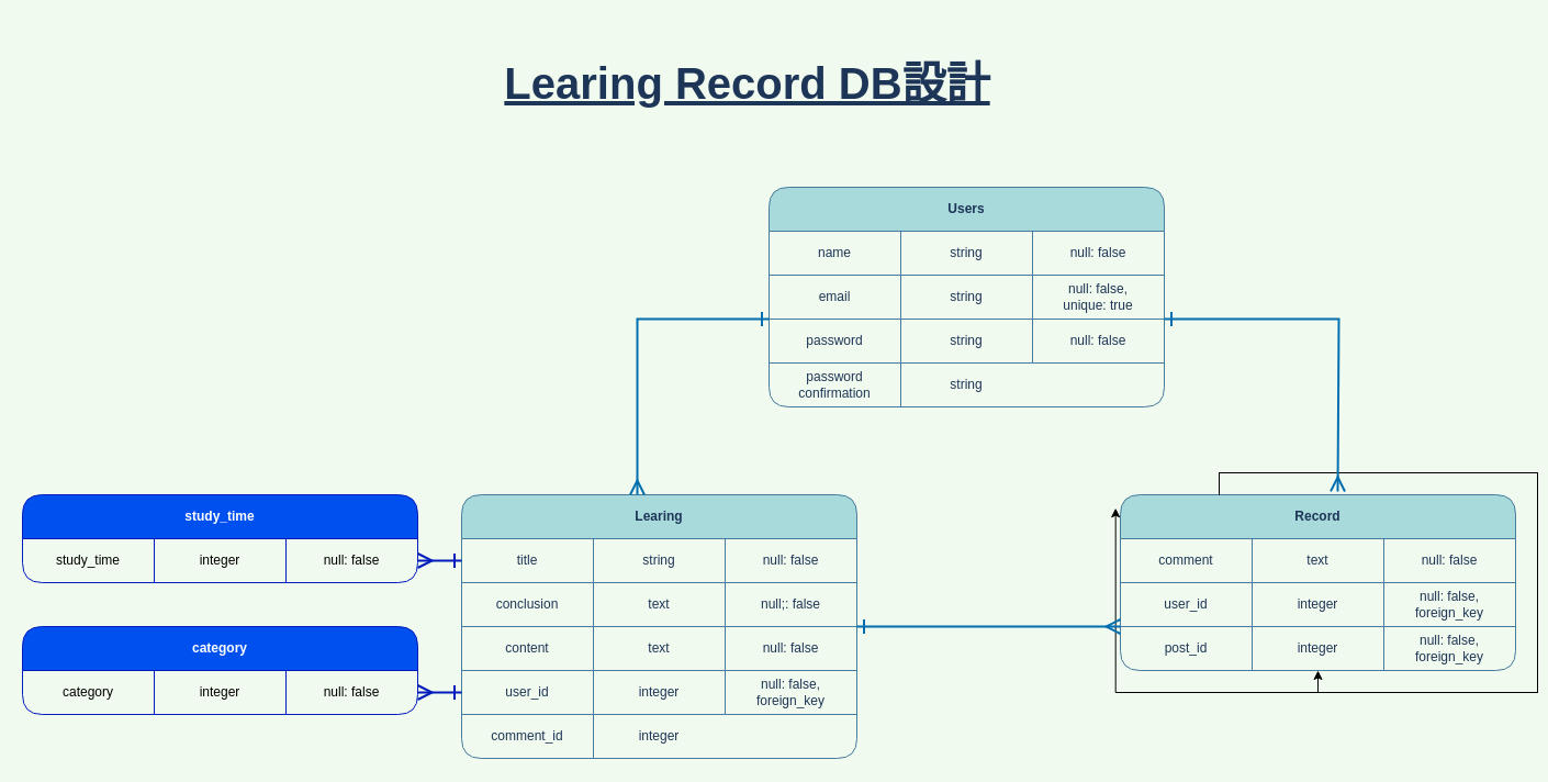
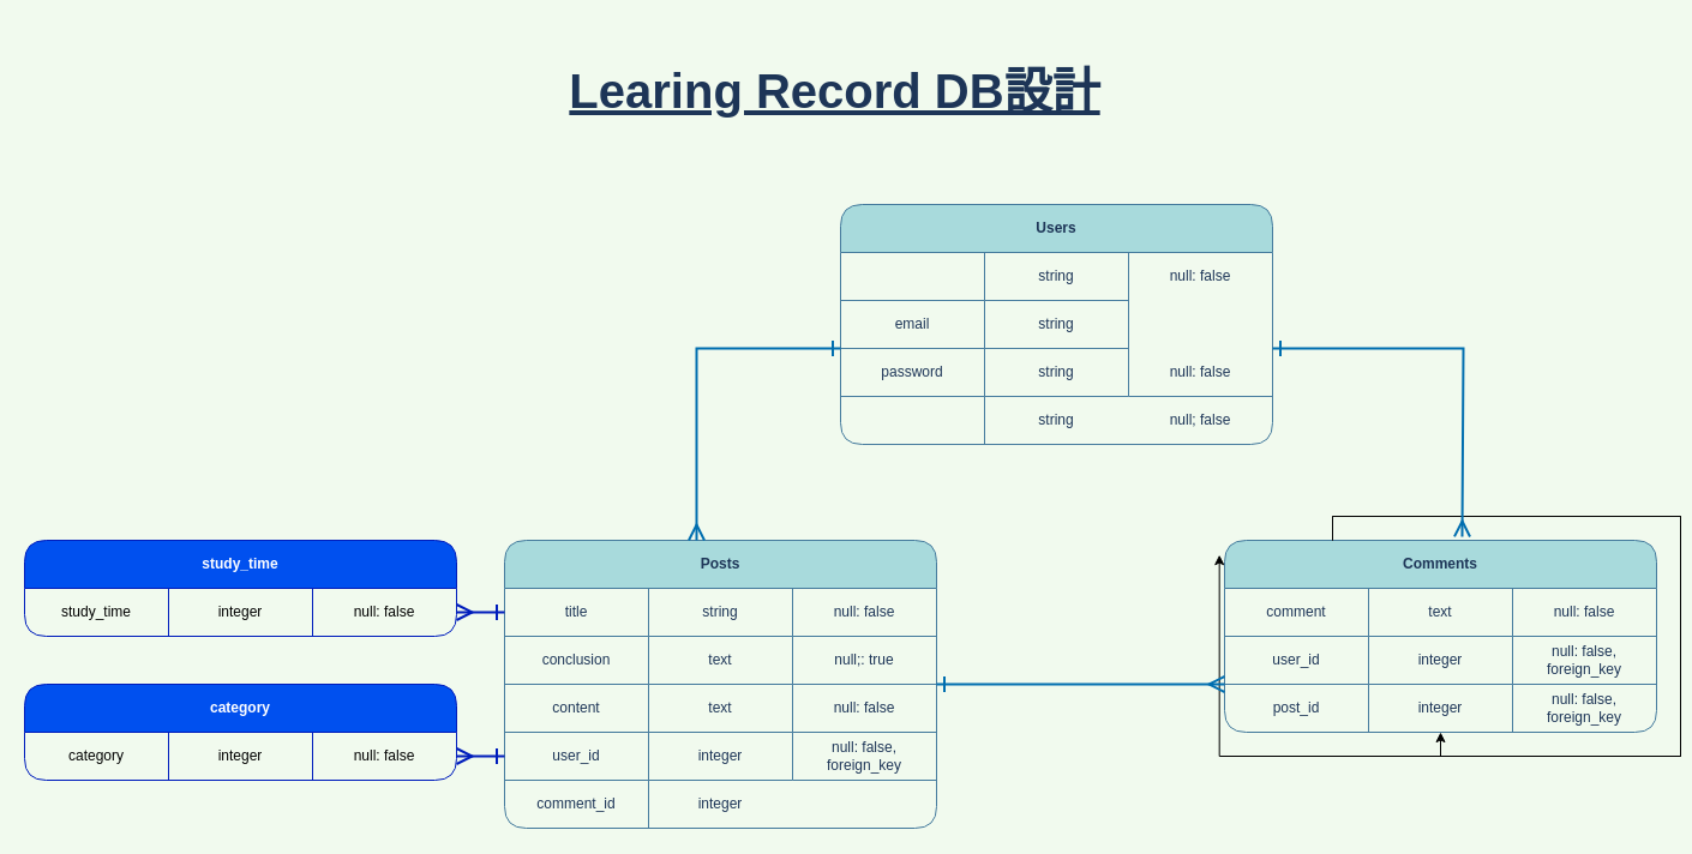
  <mxCell id="0" />
  <mxCell id="1" parent="0" />
  <mxCell id="2" value="Users" style="shape=table;html=1;whiteSpace=wrap;startSize=40;container=1;collapsible=0;childLayout=tableLayout;fontStyle=1;align=center;fillColor=#A8DADC;strokeColor=#457B9D;fontColor=#1D3557;rounded=1;" parent="1" vertex="1"><mxGeometry x="700" y="170" width="360" height="200" as="geometry" /></mxCell>
  <mxCell id="3" value="" style="shape=partialRectangle;html=1;whiteSpace=wrap;collapsible=0;dropTarget=0;pointerEvents=0;fillColor=none;top=0;left=0;bottom=0;right=0;points=[[0,0.5],[1,0.5]];portConstraint=eastwest;strokeColor=#457B9D;fontColor=#1D3557;rounded=1;" parent="2" vertex="1"><mxGeometry y="40" width="360" height="40" as="geometry" /></mxCell>
- <mxCell id="4" value="name" style="shape=partialRectangle;html=1;whiteSpace=wrap;connectable=0;fillColor=none;top=0;left=0;bottom=0;right=0;overflow=hidden;strokeColor=#457B9D;fontColor=#1D3557;rounded=1;" parent="3" vertex="1"><mxGeometry width="120" height="40" as="geometry" /></mxCell>
  <mxCell id="5" value="string" style="shape=partialRectangle;html=1;whiteSpace=wrap;connectable=0;fillColor=none;top=0;left=0;bottom=0;right=0;overflow=hidden;strokeColor=#457B9D;fontColor=#1D3557;rounded=1;" parent="3" vertex="1"><mxGeometry x="120" width="120" height="40" as="geometry" /></mxCell>
  <mxCell id="6" value="null: false" style="shape=partialRectangle;html=1;whiteSpace=wrap;connectable=0;fillColor=none;top=0;left=0;bottom=0;right=0;overflow=hidden;strokeColor=#457B9D;fontColor=#1D3557;rounded=1;" parent="3" vertex="1"><mxGeometry x="240" width="120" height="40" as="geometry" /></mxCell>
  <mxCell id="7" value="" style="shape=partialRectangle;html=1;whiteSpace=wrap;collapsible=0;dropTarget=0;pointerEvents=0;fillColor=none;top=0;left=0;bottom=0;right=0;points=[[0,0.5],[1,0.5]];portConstraint=eastwest;strokeColor=#457B9D;fontColor=#1D3557;rounded=1;" parent="2" vertex="1"><mxGeometry y="80" width="360" height="40" as="geometry" /></mxCell>
  <mxCell id="8" value="email" style="shape=partialRectangle;html=1;whiteSpace=wrap;connectable=0;fillColor=none;top=0;left=0;bottom=0;right=0;overflow=hidden;strokeColor=#457B9D;fontColor=#1D3557;rounded=1;" parent="7" vertex="1"><mxGeometry width="120" height="40" as="geometry" /></mxCell>
  <mxCell id="9" value="string" style="shape=partialRectangle;html=1;whiteSpace=wrap;connectable=0;fillColor=none;top=0;left=0;bottom=0;right=0;overflow=hidden;strokeColor=#457B9D;fontColor=#1D3557;rounded=1;" parent="7" vertex="1"><mxGeometry x="120" width="120" height="40" as="geometry" /></mxCell>
- <mxCell id="10" value="null: false,&lt;br&gt;unique: true" style="shape=partialRectangle;html=1;whiteSpace=wrap;connectable=0;fillColor=none;top=0;left=0;bottom=0;right=0;overflow=hidden;strokeColor=#457B9D;fontColor=#1D3557;rounded=1;" parent="7" vertex="1"><mxGeometry x="240" width="120" height="40" as="geometry" /></mxCell>
  <mxCell id="11" value="" style="shape=partialRectangle;html=1;whiteSpace=wrap;collapsible=0;dropTarget=0;pointerEvents=0;fillColor=none;top=0;left=0;bottom=0;right=0;points=[[0,0.5],[1,0.5]];portConstraint=eastwest;strokeColor=#457B9D;fontColor=#1D3557;rounded=1;" parent="2" vertex="1"><mxGeometry y="120" width="360" height="40" as="geometry" /></mxCell>
  <mxCell id="12" value="password" style="shape=partialRectangle;html=1;whiteSpace=wrap;connectable=0;fillColor=none;top=0;left=0;bottom=0;right=0;overflow=hidden;strokeColor=#457B9D;fontColor=#1D3557;rounded=1;" parent="11" vertex="1"><mxGeometry width="120" height="40" as="geometry" /></mxCell>
  <mxCell id="13" value="string" style="shape=partialRectangle;html=1;whiteSpace=wrap;connectable=0;fillColor=none;top=0;left=0;bottom=0;right=0;overflow=hidden;strokeColor=#457B9D;fontColor=#1D3557;rounded=1;" parent="11" vertex="1"><mxGeometry x="120" width="120" height="40" as="geometry" /></mxCell>
  <mxCell id="14" value="null: false" style="shape=partialRectangle;html=1;whiteSpace=wrap;connectable=0;fillColor=none;top=0;left=0;bottom=0;right=0;overflow=hidden;strokeColor=#457B9D;fontColor=#1D3557;rounded=1;" parent="11" vertex="1"><mxGeometry x="240" width="120" height="40" as="geometry" /></mxCell>
  <mxCell id="15" value="" style="shape=partialRectangle;html=1;whiteSpace=wrap;collapsible=0;dropTarget=0;pointerEvents=0;fillColor=none;top=0;left=0;bottom=0;right=0;points=[[0,0.5],[1,0.5]];portConstraint=eastwest;strokeColor=#457B9D;fontColor=#1D3557;rounded=1;" parent="2" vertex="1"><mxGeometry y="160" width="360" height="40" as="geometry" /></mxCell>
- <mxCell id="16" value="password&lt;br&gt;confirmation" style="shape=partialRectangle;html=1;whiteSpace=wrap;connectable=0;fillColor=none;top=0;left=0;bottom=0;right=0;overflow=hidden;strokeColor=#457B9D;fontColor=#1D3557;rounded=1;" parent="15" vertex="1"><mxGeometry width="120" height="40" as="geometry" /></mxCell>
  <mxCell id="17" value="string" style="shape=partialRectangle;html=1;whiteSpace=wrap;connectable=0;fillColor=none;top=0;left=0;bottom=0;right=0;overflow=hidden;strokeColor=#457B9D;fontColor=#1D3557;rounded=1;" parent="15" vertex="1"><mxGeometry x="120" width="120" height="40" as="geometry" /></mxCell>
- <mxCell id="19" value="Learing" style="shape=table;html=1;whiteSpace=wrap;startSize=40;container=1;collapsible=0;childLayout=tableLayout;fontStyle=1;align=center;fillColor=#A8DADC;strokeColor=#457B9D;fontColor=#1D3557;rounded=1;" parent="1" vertex="1"><mxGeometry x="420" y="450" width="360" height="240" as="geometry" /></mxCell>
+ <mxCell id="18" value="null; false" style="shape=partialRectangle;html=1;whiteSpace=wrap;connectable=0;fillColor=none;top=0;left=0;bottom=0;right=0;overflow=hidden;strokeColor=#457B9D;fontColor=#1D3557;rounded=1;" parent="15" vertex="1"><mxGeometry x="240" width="120" height="40" as="geometry" /></mxCell>
+ <mxCell id="19" value="Posts" style="shape=table;html=1;whiteSpace=wrap;startSize=40;container=1;collapsible=0;childLayout=tableLayout;fontStyle=1;align=center;fillColor=#A8DADC;strokeColor=#457B9D;fontColor=#1D3557;rounded=1;" parent="1" vertex="1"><mxGeometry x="420" y="450" width="360" height="240" as="geometry" /></mxCell>
  <mxCell id="20" value="" style="shape=partialRectangle;html=1;whiteSpace=wrap;collapsible=0;dropTarget=0;pointerEvents=0;fillColor=none;top=0;left=0;bottom=0;right=0;points=[[0,0.5],[1,0.5]];portConstraint=eastwest;strokeColor=#457B9D;fontColor=#1D3557;rounded=1;" parent="19" vertex="1"><mxGeometry y="40" width="360" height="40" as="geometry" /></mxCell>
  <mxCell id="21" value="title" style="shape=partialRectangle;html=1;whiteSpace=wrap;connectable=0;fillColor=none;top=0;left=0;bottom=0;right=0;overflow=hidden;strokeColor=#457B9D;fontColor=#1D3557;rounded=1;" parent="20" vertex="1"><mxGeometry width="120" height="40" as="geometry" /></mxCell>
  <mxCell id="22" value="string" style="shape=partialRectangle;html=1;whiteSpace=wrap;connectable=0;fillColor=none;top=0;left=0;bottom=0;right=0;overflow=hidden;strokeColor=#457B9D;fontColor=#1D3557;rounded=1;" parent="20" vertex="1"><mxGeometry x="120" width="120" height="40" as="geometry" /></mxCell>
  <mxCell id="23" value="null: false" style="shape=partialRectangle;html=1;whiteSpace=wrap;connectable=0;fillColor=none;top=0;left=0;bottom=0;right=0;overflow=hidden;strokeColor=#457B9D;fontColor=#1D3557;rounded=1;" parent="20" vertex="1"><mxGeometry x="240" width="120" height="40" as="geometry" /></mxCell>
  <mxCell id="24" value="" style="shape=partialRectangle;html=1;whiteSpace=wrap;collapsible=0;dropTarget=0;pointerEvents=0;fillColor=none;top=0;left=0;bottom=0;right=0;points=[[0,0.5],[1,0.5]];portConstraint=eastwest;strokeColor=#457B9D;fontColor=#1D3557;rounded=1;" parent="19" vertex="1"><mxGeometry y="80" width="360" height="40" as="geometry" /></mxCell>
  <mxCell id="25" value="conclusion" style="shape=partialRectangle;html=1;whiteSpace=wrap;connectable=0;fillColor=none;top=0;left=0;bottom=0;right=0;overflow=hidden;strokeColor=#457B9D;fontColor=#1D3557;rounded=1;" parent="24" vertex="1"><mxGeometry width="120" height="40" as="geometry" /></mxCell>
  <mxCell id="26" value="text" style="shape=partialRectangle;html=1;whiteSpace=wrap;connectable=0;fillColor=none;top=0;left=0;bottom=0;right=0;overflow=hidden;strokeColor=#457B9D;fontColor=#1D3557;rounded=1;" parent="24" vertex="1"><mxGeometry x="120" width="120" height="40" as="geometry" /></mxCell>
- <mxCell id="27" value="null;: false" style="shape=partialRectangle;html=1;whiteSpace=wrap;connectable=0;fillColor=none;top=0;left=0;bottom=0;right=0;overflow=hidden;strokeColor=#457B9D;fontColor=#1D3557;rounded=1;" parent="24" vertex="1"><mxGeometry x="240" width="120" height="40" as="geometry" /></mxCell>
+ <mxCell id="27" value="null;: true" style="shape=partialRectangle;html=1;whiteSpace=wrap;connectable=0;fillColor=none;top=0;left=0;bottom=0;right=0;overflow=hidden;strokeColor=#457B9D;fontColor=#1D3557;rounded=1;" parent="24" vertex="1"><mxGeometry x="240" width="120" height="40" as="geometry" /></mxCell>
  <mxCell id="28" value="" style="shape=partialRectangle;html=1;whiteSpace=wrap;collapsible=0;dropTarget=0;pointerEvents=0;fillColor=none;top=0;left=0;bottom=0;right=0;points=[[0,0.5],[1,0.5]];portConstraint=eastwest;strokeColor=#457B9D;fontColor=#1D3557;rounded=1;" parent="19" vertex="1"><mxGeometry y="120" width="360" height="40" as="geometry" /></mxCell>
  <mxCell id="29" value="content" style="shape=partialRectangle;html=1;whiteSpace=wrap;connectable=0;fillColor=none;top=0;left=0;bottom=0;right=0;overflow=hidden;strokeColor=#457B9D;fontColor=#1D3557;rounded=1;" parent="28" vertex="1"><mxGeometry width="120" height="40" as="geometry" /></mxCell>
  <mxCell id="30" value="text" style="shape=partialRectangle;html=1;whiteSpace=wrap;connectable=0;fillColor=none;top=0;left=0;bottom=0;right=0;overflow=hidden;strokeColor=#457B9D;fontColor=#1D3557;rounded=1;" parent="28" vertex="1"><mxGeometry x="120" width="120" height="40" as="geometry" /></mxCell>
  <mxCell id="31" value="null: false" style="shape=partialRectangle;html=1;whiteSpace=wrap;connectable=0;fillColor=none;top=0;left=0;bottom=0;right=0;overflow=hidden;strokeColor=#457B9D;fontColor=#1D3557;rounded=1;" parent="28" vertex="1"><mxGeometry x="240" width="120" height="40" as="geometry" /></mxCell>
  <mxCell id="32" value="" style="shape=partialRectangle;html=1;whiteSpace=wrap;collapsible=0;dropTarget=0;pointerEvents=0;fillColor=none;top=0;left=0;bottom=0;right=0;points=[[0,0.5],[1,0.5]];portConstraint=eastwest;strokeColor=#457B9D;fontColor=#1D3557;rounded=1;" parent="19" vertex="1"><mxGeometry y="160" width="360" height="40" as="geometry" /></mxCell>
  <mxCell id="33" value="user_id" style="shape=partialRectangle;html=1;whiteSpace=wrap;connectable=0;fillColor=none;top=0;left=0;bottom=0;right=0;overflow=hidden;strokeColor=#457B9D;fontColor=#1D3557;rounded=1;" parent="32" vertex="1"><mxGeometry width="120" height="40" as="geometry" /></mxCell>
  <mxCell id="34" value="integer" style="shape=partialRectangle;html=1;whiteSpace=wrap;connectable=0;fillColor=none;top=0;left=0;bottom=0;right=0;overflow=hidden;strokeColor=#457B9D;fontColor=#1D3557;rounded=1;" parent="32" vertex="1"><mxGeometry x="120" width="120" height="40" as="geometry" /></mxCell>
  <mxCell id="35" value="null: false,&lt;br&gt;foreign_key" style="shape=partialRectangle;html=1;whiteSpace=wrap;connectable=0;fillColor=none;top=0;left=0;bottom=0;right=0;overflow=hidden;strokeColor=#457B9D;fontColor=#1D3557;rounded=1;" parent="32" vertex="1"><mxGeometry x="240" width="120" height="40" as="geometry" /></mxCell>
  <mxCell id="36" value="" style="shape=partialRectangle;html=1;whiteSpace=wrap;collapsible=0;dropTarget=0;pointerEvents=0;fillColor=none;top=0;left=0;bottom=0;right=0;points=[[0,0.5],[1,0.5]];portConstraint=eastwest;strokeColor=#457B9D;fontColor=#1D3557;rounded=1;" parent="19" vertex="1"><mxGeometry y="200" width="360" height="40" as="geometry" /></mxCell>
  <mxCell id="37" value="comment_id" style="shape=partialRectangle;html=1;whiteSpace=wrap;connectable=0;fillColor=none;top=0;left=0;bottom=0;right=0;overflow=hidden;strokeColor=#457B9D;fontColor=#1D3557;rounded=1;" parent="36" vertex="1"><mxGeometry width="120" height="40" as="geometry" /></mxCell>
  <mxCell id="38" value="integer" style="shape=partialRectangle;html=1;whiteSpace=wrap;connectable=0;fillColor=none;top=0;left=0;bottom=0;right=0;overflow=hidden;strokeColor=#457B9D;fontColor=#1D3557;rounded=1;" parent="36" vertex="1"><mxGeometry x="120" width="120" height="40" as="geometry" /></mxCell>
- <mxCell id="39" value="Record" style="shape=table;html=1;whiteSpace=wrap;startSize=40;container=1;collapsible=0;childLayout=tableLayout;fontStyle=1;align=center;fillColor=#A8DADC;strokeColor=#457B9D;fontColor=#1D3557;rounded=1;" parent="1" vertex="1"><mxGeometry x="1020" y="450" width="360" height="160" as="geometry" /></mxCell>
+ <mxCell id="39" value="Comments" style="shape=table;html=1;whiteSpace=wrap;startSize=40;container=1;collapsible=0;childLayout=tableLayout;fontStyle=1;align=center;fillColor=#A8DADC;strokeColor=#457B9D;fontColor=#1D3557;rounded=1;" parent="1" vertex="1"><mxGeometry x="1020" y="450" width="360" height="160" as="geometry" /></mxCell>
  <mxCell id="40" value="" style="shape=partialRectangle;html=1;whiteSpace=wrap;collapsible=0;dropTarget=0;pointerEvents=0;fillColor=none;top=0;left=0;bottom=0;right=0;points=[[0,0.5],[1,0.5]];portConstraint=eastwest;strokeColor=#457B9D;fontColor=#1D3557;rounded=1;" parent="39" vertex="1"><mxGeometry y="40" width="360" height="40" as="geometry" /></mxCell>
  <mxCell id="41" value="comment" style="shape=partialRectangle;html=1;whiteSpace=wrap;connectable=0;fillColor=none;top=0;left=0;bottom=0;right=0;overflow=hidden;strokeColor=#457B9D;fontColor=#1D3557;rounded=1;" parent="40" vertex="1"><mxGeometry width="120" height="40" as="geometry" /></mxCell>
  <mxCell id="42" value="text" style="shape=partialRectangle;html=1;whiteSpace=wrap;connectable=0;fillColor=none;top=0;left=0;bottom=0;right=0;overflow=hidden;strokeColor=#457B9D;fontColor=#1D3557;rounded=1;" parent="40" vertex="1"><mxGeometry x="120" width="120" height="40" as="geometry" /></mxCell>
  <mxCell id="43" value="null: false" style="shape=partialRectangle;html=1;whiteSpace=wrap;connectable=0;fillColor=none;top=0;left=0;bottom=0;right=0;overflow=hidden;strokeColor=#457B9D;fontColor=#1D3557;rounded=1;" parent="40" vertex="1"><mxGeometry x="240" width="120" height="40" as="geometry" /></mxCell>
  <mxCell id="44" value="" style="shape=partialRectangle;html=1;whiteSpace=wrap;collapsible=0;dropTarget=0;pointerEvents=0;fillColor=none;top=0;left=0;bottom=0;right=0;points=[[0,0.5],[1,0.5]];portConstraint=eastwest;strokeColor=#457B9D;fontColor=#1D3557;rounded=1;" parent="39" vertex="1"><mxGeometry y="80" width="360" height="40" as="geometry" /></mxCell>
  <mxCell id="45" value="user_id" style="shape=partialRectangle;html=1;whiteSpace=wrap;connectable=0;fillColor=none;top=0;left=0;bottom=0;right=0;overflow=hidden;strokeColor=#457B9D;fontColor=#1D3557;rounded=1;" parent="44" vertex="1"><mxGeometry width="120" height="40" as="geometry" /></mxCell>
  <mxCell id="46" value="integer" style="shape=partialRectangle;html=1;whiteSpace=wrap;connectable=0;fillColor=none;top=0;left=0;bottom=0;right=0;overflow=hidden;strokeColor=#457B9D;fontColor=#1D3557;rounded=1;" parent="44" vertex="1"><mxGeometry x="120" width="120" height="40" as="geometry" /></mxCell>
  <mxCell id="47" value="null: false,&lt;br&gt;foreign_key" style="shape=partialRectangle;html=1;whiteSpace=wrap;connectable=0;fillColor=none;top=0;left=0;bottom=0;right=0;overflow=hidden;strokeColor=#457B9D;fontColor=#1D3557;rounded=1;" parent="44" vertex="1"><mxGeometry x="240" width="120" height="40" as="geometry" /></mxCell>
  <mxCell id="48" value="" style="shape=partialRectangle;html=1;whiteSpace=wrap;collapsible=0;dropTarget=0;pointerEvents=0;fillColor=none;top=0;left=0;bottom=0;right=0;points=[[0,0.5],[1,0.5]];portConstraint=eastwest;strokeColor=#457B9D;fontColor=#1D3557;rounded=1;" parent="39" vertex="1"><mxGeometry y="120" width="360" height="40" as="geometry" /></mxCell>
  <mxCell id="49" value="post_id" style="shape=partialRectangle;html=1;whiteSpace=wrap;connectable=0;fillColor=none;top=0;left=0;bottom=0;right=0;overflow=hidden;strokeColor=#457B9D;fontColor=#1D3557;rounded=1;" parent="48" vertex="1"><mxGeometry width="120" height="40" as="geometry" /></mxCell>
  <mxCell id="50" value="integer" style="shape=partialRectangle;html=1;whiteSpace=wrap;connectable=0;fillColor=none;top=0;left=0;bottom=0;right=0;overflow=hidden;strokeColor=#457B9D;fontColor=#1D3557;rounded=1;" parent="48" vertex="1"><mxGeometry x="120" width="120" height="40" as="geometry" /></mxCell>
  <mxCell id="51" value="null: false,&lt;br&gt;foreign_key" style="shape=partialRectangle;html=1;whiteSpace=wrap;connectable=0;fillColor=none;top=0;left=0;bottom=0;right=0;overflow=hidden;strokeColor=#457B9D;fontColor=#1D3557;rounded=1;" parent="48" vertex="1"><mxGeometry x="240" width="120" height="40" as="geometry" /></mxCell>
- <mxCell id="52" value="&lt;h1 style=&quot;font-size: 40px;&quot;&gt;&lt;b style=&quot;font-size: 40px;&quot;&gt;Learing Record DB設計&lt;/b&gt;&lt;/h1&gt;" style="text;html=1;align=center;verticalAlign=middle;resizable=0;points=[];autosize=1;fontColor=#1D3557;fontStyle=4;rounded=1;fontSize=40;" parent="1" vertex="1"><mxGeometry x="450" y="20" width="460" height="110" as="geometry" /></mxCell>
+ <mxCell id="52" value="&lt;h1 style=&quot;font-size: 40px;&quot;&gt;&lt;b style=&quot;font-size: 40px;&quot;&gt;Learing Record DB設計&lt;/b&gt;&lt;/h1&gt;" style="text;html=1;align=center;verticalAlign=middle;resizable=0;points=[];autosize=1;fontColor=#1D3557;fontStyle=4;rounded=1;fontSize=40;" parent="1" vertex="1"><mxGeometry x="465" y="20" width="460" height="110" as="geometry" /></mxCell>
  <mxCell id="53" value="study_time" style="shape=table;html=1;whiteSpace=wrap;startSize=40;container=1;collapsible=0;childLayout=tableLayout;fontStyle=1;align=center;rounded=1;strokeColor=#001DBC;fillColor=#0050ef;fontColor=#ffffff;" parent="1" vertex="1"><mxGeometry x="20" y="450" width="360" height="80" as="geometry" /></mxCell>
  <mxCell id="54" value="" style="shape=partialRectangle;html=1;whiteSpace=wrap;collapsible=0;dropTarget=0;pointerEvents=0;fillColor=none;top=0;left=0;bottom=0;right=0;points=[[0,0.5],[1,0.5]];portConstraint=eastwest;" parent="53" vertex="1"><mxGeometry y="40" width="360" height="40" as="geometry" /></mxCell>
  <mxCell id="55" value="&lt;font color=&quot;#000000&quot;&gt;study_time&lt;/font&gt;" style="shape=partialRectangle;html=1;whiteSpace=wrap;connectable=0;fillColor=none;top=0;left=0;bottom=0;right=0;overflow=hidden;" parent="54" vertex="1"><mxGeometry width="120" height="40" as="geometry" /></mxCell>
  <mxCell id="56" value="&lt;font color=&quot;#000000&quot;&gt;integer&lt;/font&gt;" style="shape=partialRectangle;html=1;whiteSpace=wrap;connectable=0;fillColor=none;top=0;left=0;bottom=0;right=0;overflow=hidden;" parent="54" vertex="1"><mxGeometry x="120" width="120" height="40" as="geometry" /></mxCell>
  <mxCell id="57" value="null: false" style="shape=partialRectangle;html=1;whiteSpace=wrap;connectable=0;fillColor=none;top=0;left=0;bottom=0;right=0;overflow=hidden;fontColor=#000000;" parent="54" vertex="1"><mxGeometry x="240" width="120" height="40" as="geometry" /></mxCell>
  <mxCell id="58" value="category" style="shape=table;html=1;whiteSpace=wrap;startSize=40;container=1;collapsible=0;childLayout=tableLayout;fontStyle=1;align=center;rounded=1;strokeColor=#001DBC;fillColor=#0050ef;fontColor=#ffffff;" parent="1" vertex="1"><mxGeometry x="20" y="570" width="360" height="80" as="geometry" /></mxCell>
  <mxCell id="59" value="" style="shape=partialRectangle;html=1;whiteSpace=wrap;collapsible=0;dropTarget=0;pointerEvents=0;fillColor=none;top=0;left=0;bottom=0;right=0;points=[[0,0.5],[1,0.5]];portConstraint=eastwest;" parent="58" vertex="1"><mxGeometry y="40" width="360" height="40" as="geometry" /></mxCell>
  <mxCell id="60" value="&lt;font color=&quot;#000000&quot;&gt;category&lt;/font&gt;" style="shape=partialRectangle;html=1;whiteSpace=wrap;connectable=0;fillColor=none;top=0;left=0;bottom=0;right=0;overflow=hidden;" parent="59" vertex="1"><mxGeometry width="120" height="40" as="geometry" /></mxCell>
  <mxCell id="61" value="&lt;font color=&quot;#000000&quot;&gt;integer&lt;/font&gt;" style="shape=partialRectangle;html=1;whiteSpace=wrap;connectable=0;fillColor=none;top=0;left=0;bottom=0;right=0;overflow=hidden;" parent="59" vertex="1"><mxGeometry x="120" width="120" height="40" as="geometry" /></mxCell>
  <mxCell id="62" value="null: false" style="shape=partialRectangle;html=1;whiteSpace=wrap;connectable=0;fillColor=none;top=0;left=0;bottom=0;right=0;overflow=hidden;fontColor=#000000;" parent="59" vertex="1"><mxGeometry x="240" width="120" height="40" as="geometry" /></mxCell>
  <mxCell id="63" style="edgeStyle=orthogonalEdgeStyle;rounded=0;orthogonalLoop=1;jettySize=auto;html=1;exitX=0.25;exitY=0;exitDx=0;exitDy=0;entryX=-0.012;entryY=0.076;entryDx=0;entryDy=0;entryPerimeter=0;fontSize=40;" parent="1" source="39" target="39" edge="1"><mxGeometry relative="1" as="geometry" /></mxCell>
  <mxCell id="64" style="edgeStyle=orthogonalEdgeStyle;rounded=0;orthogonalLoop=1;jettySize=auto;html=1;exitX=0.25;exitY=0;exitDx=0;exitDy=0;fontSize=40;fontColor=#000000;" parent="1" source="39" target="39" edge="1"><mxGeometry relative="1" as="geometry" /></mxCell>
  <mxCell id="65" style="edgeStyle=orthogonalEdgeStyle;rounded=0;orthogonalLoop=1;jettySize=auto;html=1;exitX=1;exitY=-0.003;exitDx=0;exitDy=0;fontSize=40;fontColor=#000000;strokeColor=#006EAF;fillColor=#1ba1e2;startArrow=ERone;startFill=0;endArrow=ERmany;endFill=0;exitPerimeter=0;strokeWidth=2;endSize=10;startSize=10;entryX=0.55;entryY=-0.019;entryDx=0;entryDy=0;entryPerimeter=0;" parent="1" source="11" target="39" edge="1"><mxGeometry relative="1" as="geometry"><mxPoint x="1219" y="440" as="targetPoint" /><Array as="points"><mxPoint x="1219" y="290" /></Array></mxGeometry></mxCell>
  <mxCell id="66" style="edgeStyle=orthogonalEdgeStyle;rounded=0;orthogonalLoop=1;jettySize=auto;html=1;startArrow=ERone;startFill=0;startSize=10;endArrow=ERmany;endFill=0;endSize=10;strokeColor=#006EAF;strokeWidth=2;fontSize=40;fontColor=#000000;fillColor=#1ba1e2;" parent="1" edge="1"><mxGeometry relative="1" as="geometry"><mxPoint x="700" y="290" as="sourcePoint" /><mxPoint x="580" y="450" as="targetPoint" /><Array as="points"><mxPoint x="580" y="290" /><mxPoint x="580" y="450" /></Array></mxGeometry></mxCell>
  <mxCell id="67" style="edgeStyle=orthogonalEdgeStyle;rounded=0;orthogonalLoop=1;jettySize=auto;html=1;startArrow=ERone;startFill=0;startSize=10;endArrow=ERmany;endFill=0;endSize=10;strokeColor=#006EAF;strokeWidth=2;fontSize=40;fontColor=#000000;fillColor=#1ba1e2;" parent="1" edge="1"><mxGeometry relative="1" as="geometry"><mxPoint x="780" y="570" as="sourcePoint" /><mxPoint x="1020" y="570" as="targetPoint" /><Array as="points"><mxPoint x="780" y="570" /><mxPoint x="1020" y="570" /></Array></mxGeometry></mxCell>
  <mxCell id="68" style="edgeStyle=orthogonalEdgeStyle;rounded=0;orthogonalLoop=1;jettySize=auto;html=1;exitX=1;exitY=0.5;exitDx=0;exitDy=0;entryX=0;entryY=0.5;entryDx=0;entryDy=0;startArrow=ERmany;startFill=0;startSize=10;endArrow=ERone;endFill=0;endSize=10;strokeColor=#001DBC;strokeWidth=2;fontSize=40;fontColor=#000000;fillColor=#0050ef;" parent="1" source="54" target="20" edge="1"><mxGeometry relative="1" as="geometry" /></mxCell>
  <mxCell id="69" style="edgeStyle=orthogonalEdgeStyle;rounded=0;orthogonalLoop=1;jettySize=auto;html=1;exitX=0;exitY=0.5;exitDx=0;exitDy=0;entryX=1;entryY=0.5;entryDx=0;entryDy=0;startArrow=ERone;startFill=0;startSize=10;endArrow=ERmany;endFill=0;endSize=10;strokeColor=#001DBC;strokeWidth=2;fontSize=40;fontColor=#000000;fillColor=#0050ef;" parent="1" source="32" target="59" edge="1"><mxGeometry relative="1" as="geometry" /></mxCell>
